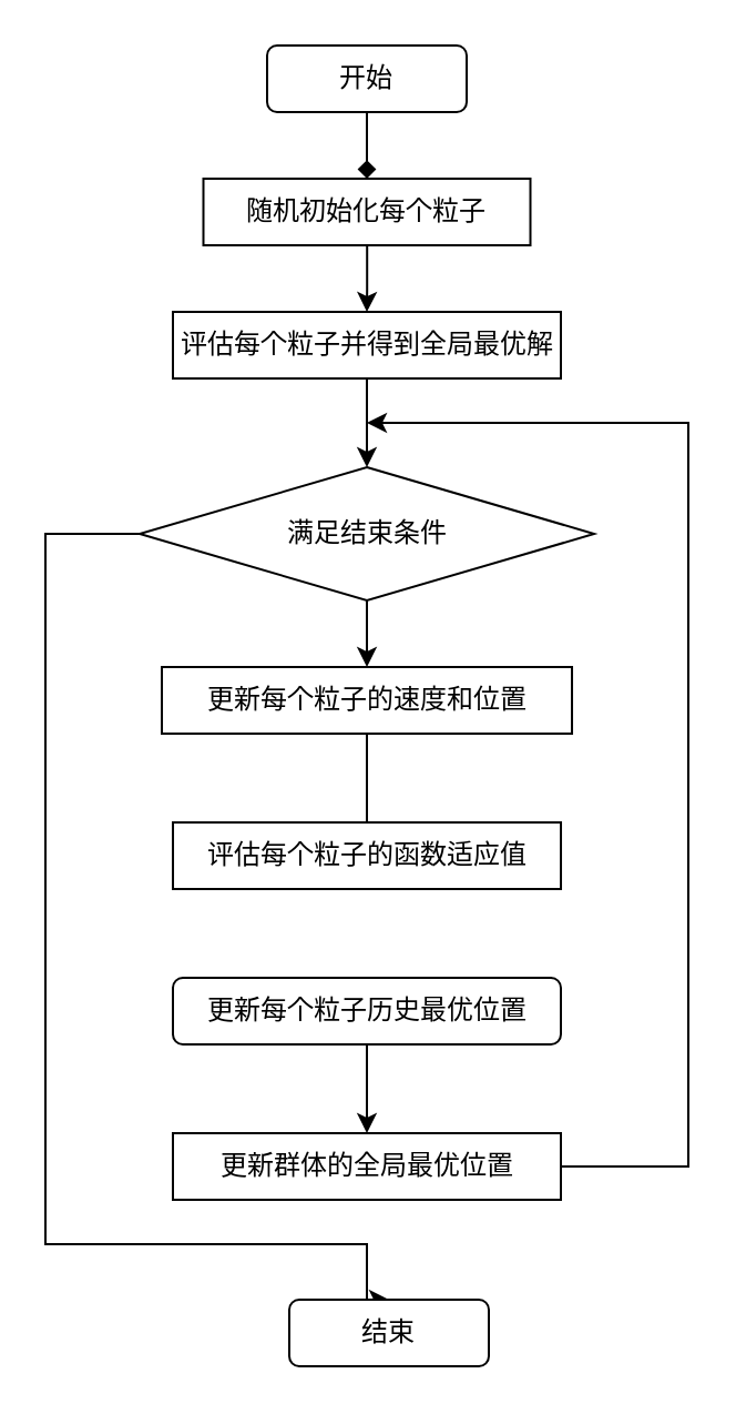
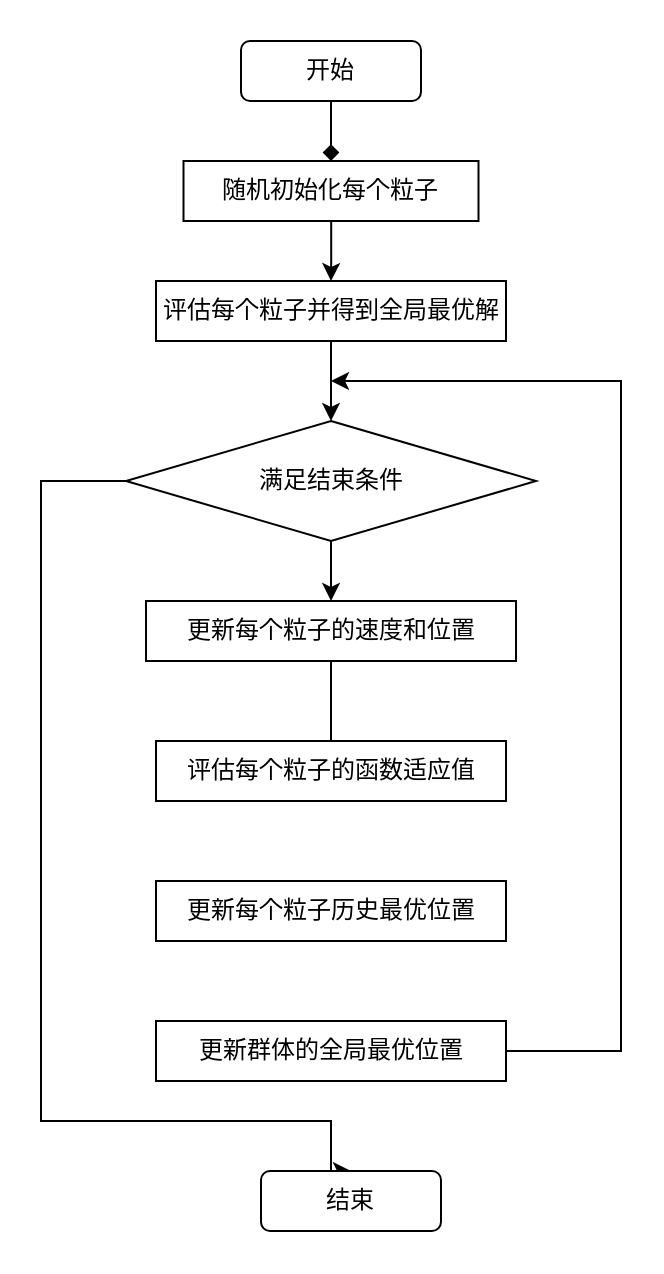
  <mxCell id="0" />
  <mxCell id="1" parent="0" />
  <mxCell id="2" value="" style="edgeStyle=orthogonalEdgeStyle;rounded=0;orthogonalLoop=1;jettySize=auto;html=1;entryX=0.5;entryY=0;entryDx=0;entryDy=0;endArrow=diamond;" edge="1" parent="1" source="3" target="5"><mxGeometry relative="1" as="geometry" /></mxCell>
  <mxCell id="3" value="开始" style="rounded=1;whiteSpace=wrap;html=1;" vertex="1" parent="1"><mxGeometry x="120" y="20" width="90" height="30" as="geometry" /></mxCell>
  <mxCell id="4" style="edgeStyle=orthogonalEdgeStyle;rounded=0;orthogonalLoop=1;jettySize=auto;html=1;entryX=0.5;entryY=0;entryDx=0;entryDy=0;" edge="1" parent="1" source="5" target="7"><mxGeometry relative="1" as="geometry" /></mxCell>
  <mxCell id="5" value="随机初始化每个粒子" style="rounded=0;whiteSpace=wrap;html=1;" vertex="1" parent="1"><mxGeometry x="91.25" y="80" width="147.5" height="30" as="geometry" /></mxCell>
  <mxCell id="6" value="" style="edgeStyle=orthogonalEdgeStyle;rounded=0;orthogonalLoop=1;jettySize=auto;html=1;" edge="1" parent="1" source="7" target="10"><mxGeometry relative="1" as="geometry" /></mxCell>
  <mxCell id="7" value="评估每个粒子并得到全局最优解" style="rounded=0;whiteSpace=wrap;html=1;" vertex="1" parent="1"><mxGeometry x="77.5" y="140" width="175" height="30" as="geometry" /></mxCell>
  <mxCell id="8" style="edgeStyle=orthogonalEdgeStyle;rounded=0;orthogonalLoop=1;jettySize=auto;html=1;entryX=0.5;entryY=0;entryDx=0;entryDy=0;" edge="1" parent="1" source="10" target="12"><mxGeometry relative="1" as="geometry" /></mxCell>
  <mxCell id="9" style="edgeStyle=orthogonalEdgeStyle;rounded=0;orthogonalLoop=1;jettySize=auto;html=1;entryX=0.5;entryY=0;entryDx=0;entryDy=0;" edge="1" parent="1" source="10" target="18"><mxGeometry relative="1" as="geometry"><Array as="points"><mxPoint x="20" y="240" /><mxPoint x="20" y="560" /><mxPoint x="165" y="560" /></Array></mxGeometry></mxCell>
  <mxCell id="10" value="满足结束条件" style="rhombus;whiteSpace=wrap;html=1;" vertex="1" parent="1"><mxGeometry x="62.5" y="210" width="205" height="60" as="geometry" /></mxCell>
  <mxCell id="11" style="edgeStyle=orthogonalEdgeStyle;rounded=0;orthogonalLoop=1;jettySize=auto;html=1;entryX=0.5;entryY=0;entryDx=0;entryDy=0;endArrow=none;" edge="1" parent="1" source="12" target="13"><mxGeometry relative="1" as="geometry" /></mxCell>
  <mxCell id="12" value="更新每个粒子的速度和位置" style="rounded=0;whiteSpace=wrap;html=1;" vertex="1" parent="1"><mxGeometry x="72.51" y="300" width="185" height="30" as="geometry" /></mxCell>
  <mxCell id="13" value="评估每个粒子的函数适应值" style="rounded=0;whiteSpace=wrap;html=1;" vertex="1" parent="1"><mxGeometry x="77.51" y="370" width="175" height="30" as="geometry" /></mxCell>
- <mxCell id="14" value="" style="edgeStyle=orthogonalEdgeStyle;rounded=0;orthogonalLoop=1;jettySize=auto;html=1;" edge="1" parent="1" source="15" target="17"><mxGeometry relative="1" as="geometry" /></mxCell>
- <mxCell id="15" value="更新每个粒子历史最优位置" style="whiteSpace=wrap;html=1;rounded=1;" vertex="1" parent="1"><mxGeometry x="77.5" y="440" width="175" height="30" as="geometry" /></mxCell>
+ <mxCell id="15" value="更新每个粒子历史最优位置" style="whiteSpace=wrap;html=1;rounded=0;" vertex="1" parent="1"><mxGeometry x="77.5" y="440" width="175" height="30" as="geometry" /></mxCell>
  <mxCell id="16" style="edgeStyle=orthogonalEdgeStyle;rounded=0;orthogonalLoop=1;jettySize=auto;html=1;" edge="1" parent="1" source="17"><mxGeometry relative="1" as="geometry"><mxPoint x="165" y="190" as="targetPoint" /><Array as="points"><mxPoint x="310" y="525" /><mxPoint x="310" y="190" /></Array></mxGeometry></mxCell>
  <mxCell id="17" value="更新群体的全局最优位置" style="whiteSpace=wrap;html=1;rounded=0;" vertex="1" parent="1"><mxGeometry x="77.5" y="510" width="175" height="30" as="geometry" /></mxCell>
  <mxCell id="18" value="结束" style="rounded=1;whiteSpace=wrap;html=1;" vertex="1" parent="1"><mxGeometry x="130" y="585" width="90" height="30" as="geometry" /></mxCell>
